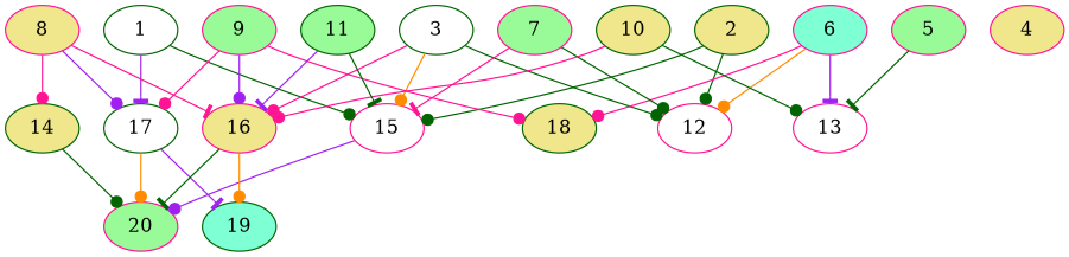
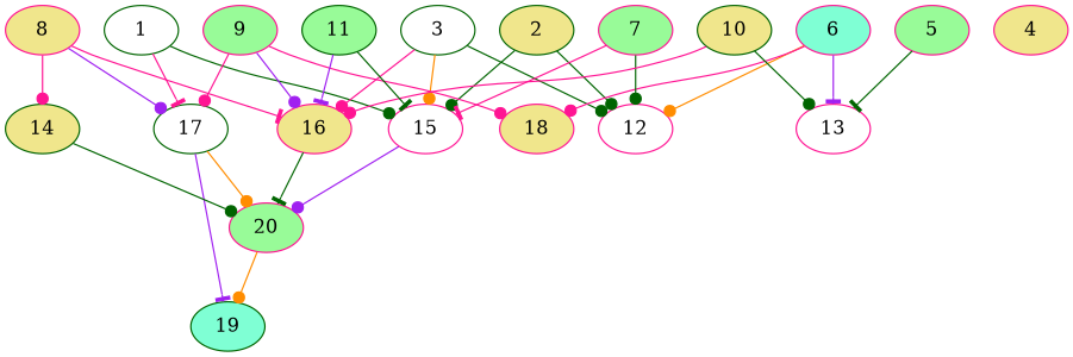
  digraph {
    node [alpha=0.18 color=deeppink fillcolor=khaki style=filled]
    edge [arrowhead=dot color=darkgreen]
    1 [color=darkgreen expect_size=47432704 fillcolor=white]
    15 [alpha=0.08 expect_size=20649984 fillcolor=white]
    17 [alpha=0.01 color=darkgreen expect_size=33206272 fillcolor=white]
    12 [alpha=0.12 expect_size=36381696 fillcolor=white]
    20 [expect_size=27220992 fillcolor=palegreen]
    19 [alpha=0.12 color=darkgreen expect_size=27592704 fillcolor=aquamarine]
    2 [alpha=0.09 color=darkgreen expect_size=43684864]
    3 [alpha=0.06 color=darkgreen expect_size=28522496 fillcolor=white]
    16 [alpha=0.11 expect_size=27082752]
    4 [expect_size=6915072]
    5 [alpha=0.03 expect_size=29737984 fillcolor=palegreen]
    13 [expect_size=10742784 fillcolor=white]
    6 [alpha=0.03 expect_size=28329984 fillcolor=aquamarine]
-   18 [alpha=0.06 color=darkgreen expect_size=48657408]
+   18 [alpha=0.06 expect_size=48657408]
    7 [alpha=0.07 expect_size=33778688 fillcolor=palegreen]
    8 [alpha=0.11 expect_size=32135168]
    14 [alpha=0.20 color=darkgreen expect_size=25361408]
    9 [alpha=0.20 expect_size=8700928 fillcolor=palegreen]
    10 [alpha=0.08 color=darkgreen expect_size=19101696]
    11 [alpha=0.12 color=darkgreen expect_size=40566784 fillcolor=palegreen]
    1 -> 15
-   1 -> 17 [arrowhead=tee color=purple]
+   1 -> 17 [arrowhead=tee color=deeppink]
    15 -> 20 [color=purple]
    17 -> 20 [color=darkorange]
    17 -> 19 [arrowhead=tee color=purple]
    2 -> 15
    2 -> 12
    3 -> 15 [color=darkorange]
    3 -> 12
    3 -> 16 [color=deeppink]
    16 -> 20 [arrowhead=tee]
-   16 -> 19 [color=darkorange]
+   20 -> 19 [color=darkorange]
    5 -> 13 [arrowhead=tee]
    6 -> 12 [color=darkorange]
    6 -> 13 [arrowhead=tee color=purple]
    6 -> 18 [color=deeppink]
    7 -> 15 [arrowhead=tee color=deeppink]
    7 -> 12
    8 -> 17 [color=purple]
    8 -> 16 [arrowhead=tee color=deeppink]
    8 -> 14 [color=deeppink]
    14 -> 20
    9 -> 17 [color=deeppink]
    9 -> 16 [color=purple]
    9 -> 18 [color=deeppink]
    10 -> 16 [color=deeppink]
    10 -> 13
    11 -> 15 [arrowhead=tee]
    11 -> 16 [arrowhead=tee color=purple]
  }
